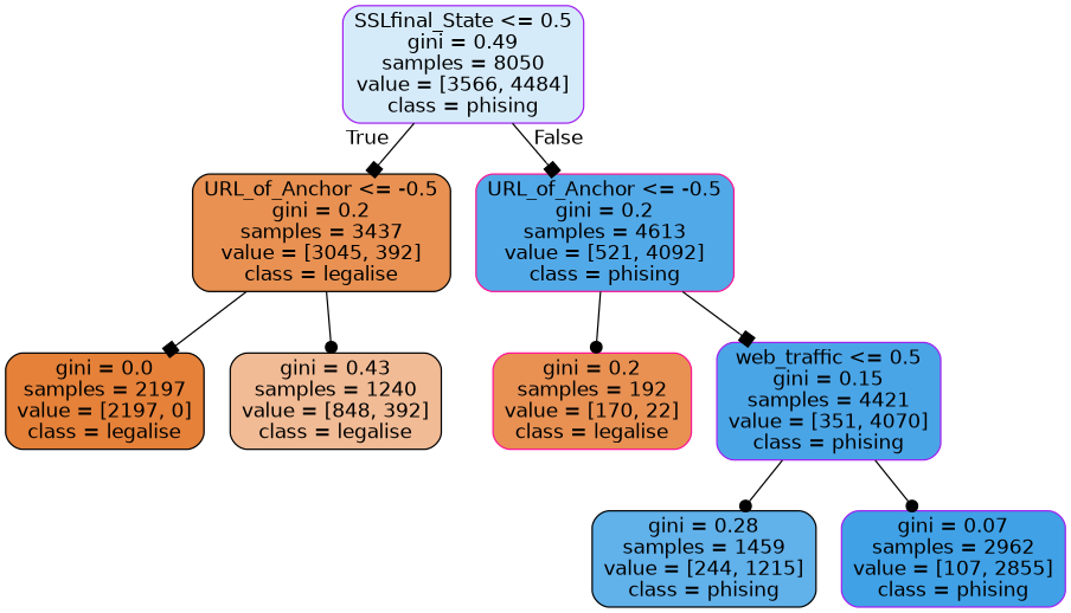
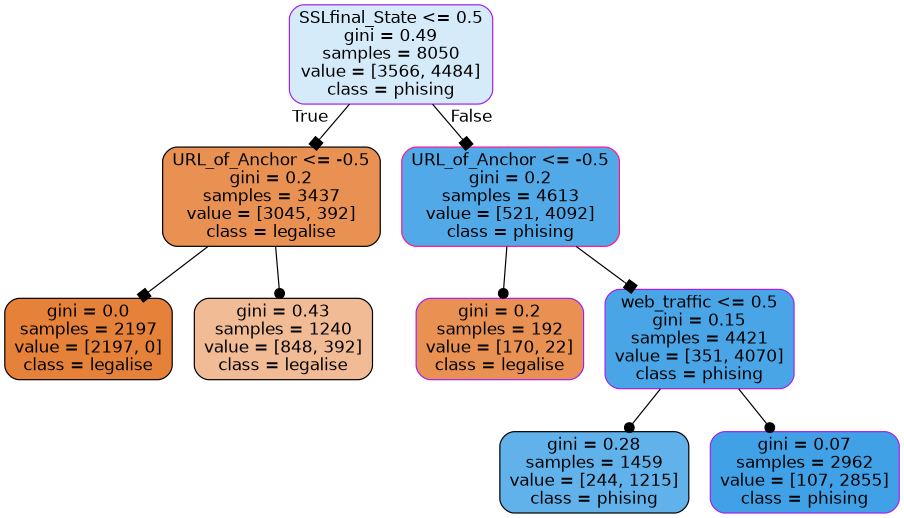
  digraph {
    node [color=black fontname=helvetica shape=box style="filled, rounded"]
    edge [fontname=helvetica arrowhead=box]
    n1 [color=purple fillcolor="#d6ebfa" label="SSLfinal_State <= 0.5\ngini = 0.49\nsamples = 8050\nvalue = [3566, 4484]\nclass = phising"]
    n2 [fillcolor="#e89152" label="URL_of_Anchor <= -0.5\ngini = 0.2\nsamples = 3437\nvalue = [3045, 392]\nclass = legalise"]
    n3 [color=deeppink fillcolor="#52a9e8" label="URL_of_Anchor <= -0.5\ngini = 0.2\nsamples = 4613\nvalue = [521, 4092]\nclass = phising"]
    n4 [fillcolor="#e58139" label="gini = 0.0\nsamples = 2197\nvalue = [2197, 0]\nclass = legalise"]
    n5 [fillcolor="#f1bb95" label="gini = 0.43\nsamples = 1240\nvalue = [848, 392]\nclass = legalise"]
-   n6 [color=deeppink fillcolor="#e89153" label="gini = 0.2\nsamples = 192\nvalue = [170, 22]\nclass = legalise"]
+   n6 [color=purple fillcolor="#e89153" label="gini = 0.2\nsamples = 192\nvalue = [170, 22]\nclass = legalise"]
    n7 [color=purple fillcolor="#4aa5e7" label="web_traffic <= 0.5\ngini = 0.15\nsamples = 4421\nvalue = [351, 4070]\nclass = phising"]
    n8 [fillcolor="#61b1ea" label="gini = 0.28\nsamples = 1459\nvalue = [244, 1215]\nclass = phising"]
    n9 [color=purple fillcolor="#40a1e6" label="gini = 0.07\nsamples = 2962\nvalue = [107, 2855]\nclass = phising"]
    n1 -> n2 [headlabel=True labelangle=45 labeldistance=2.5]
    n1 -> n3 [headlabel=False labelangle=-45 labeldistance=2.5]
    n2 -> n4
    n2 -> n5 [arrowhead=dot]
    n3 -> n6 [arrowhead=dot]
    n3 -> n7
    n7 -> n8 [arrowhead=dot]
    n7 -> n9 [arrowhead=dot]
  }
